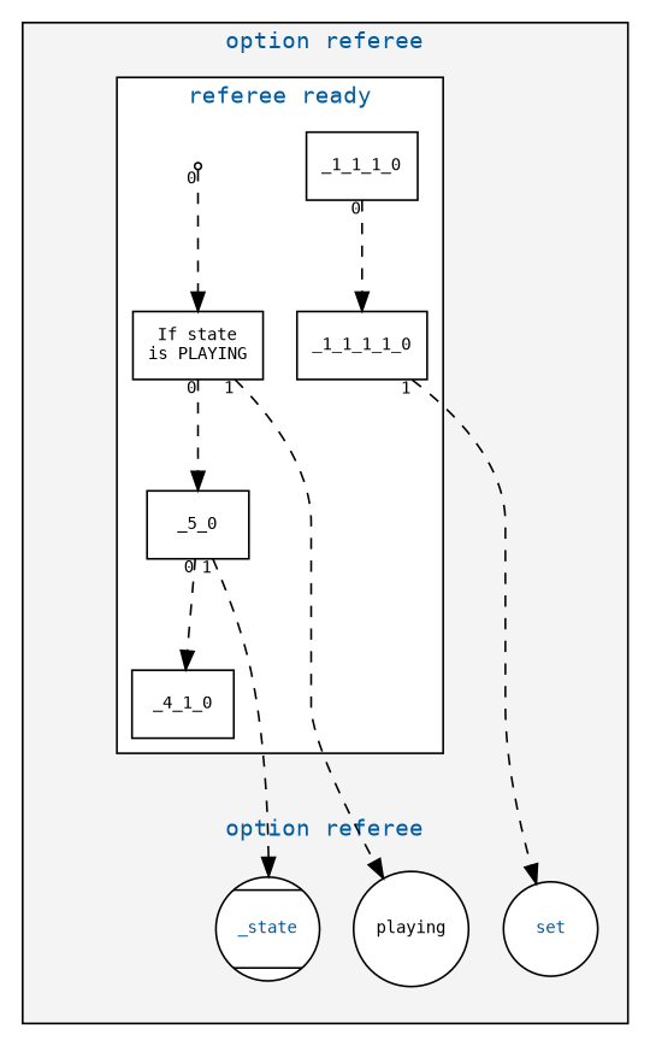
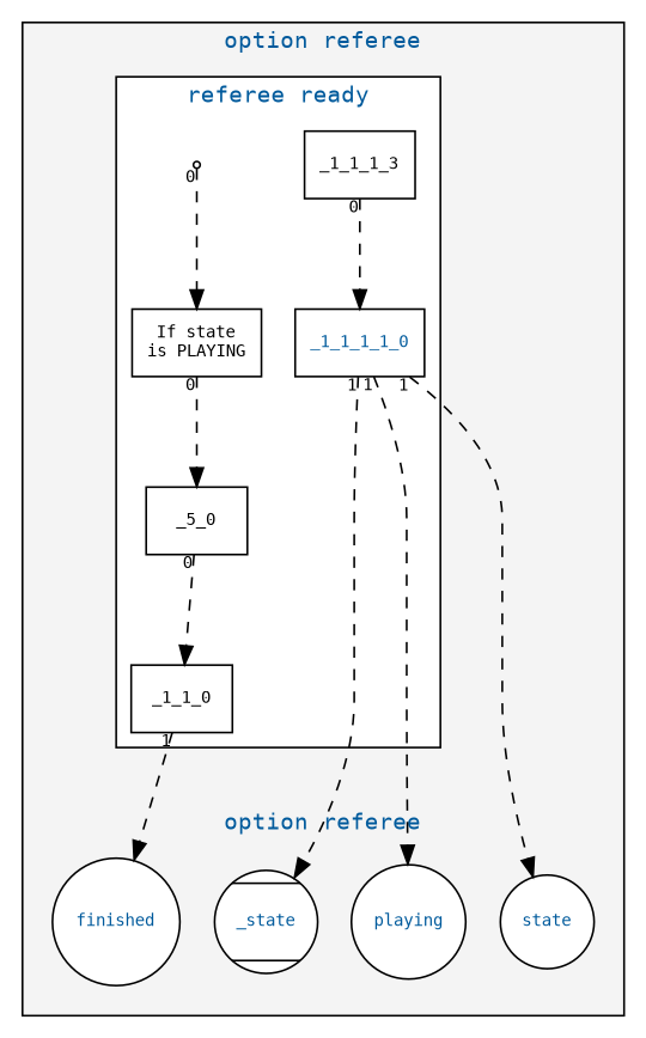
  digraph {
    compound=true
    fontname="DejaVu Sans Mono"
    ranksep=0.4
    node [fillcolor="#FFFFFF" fontname="DejaVu Sans Mono" fontsize=9 shape=box style=filled]
    edge [fontname="DejaVu Sans Mono" fontsize=9 minlen=2 style=dashed taillabel=0]
-   n1 [fontcolor=black label=playing shape=circle]
+   n1 [fontcolor="#005A9C" label=playing shape=circle]
    n2 [fontcolor="#005A9C" label=_state shape=Mcircle]
-   n4 [fontcolor="#005A9C" label=set shape=circle]
+   n3 [fontcolor="#005A9C" label=finished shape=circle]
+   n4 [fontcolor="#005A9C" label=state shape=circle]
    n5 [label=start shape=point]
    n6 [label="If state\nis PLAYING"]
    n7 [label=_5_0]
-   _1_1_0 [label=_4_1_0]
-   _1_1_1_0
-   _1_1_1_1_0
+   _1_1_0
+   _1_1_1_0 [label=_1_1_1_3]
+   _1_1_1_1_0 [fontcolor="#005A9C"]
    subgraph cluster_1 {
      fillcolor="#F4F4F4"
      fontcolor="#005A9C"
      fontsize=12
      label="option referee"
      style=filled
      subgraph cluster_2 {
        color="#F4F4F4"
        fillcolor="#F4F4F4"
        fontcolor="#005A9C"
        fontsize=12
        label="option referee"
        style=filled
        n1
        n2
+       n3
        n4
      }
      subgraph cluster_3 {
        fillcolor="#FFFFFF"
        fontcolor="#005A9C"
        fontsize=12
        label="referee ready"
        style=filled
        n5
        n6
        n7
        _1_1_0
        _1_1_1_0
        _1_1_1_1_0
      }
    }
    n5 -> n6
-   n6 -> n1 [taillabel=1]
+   _1_1_1_1_0 -> n1 [taillabel=1]
    n6 -> n7
-   n7 -> n2 [taillabel=1]
+   _1_1_1_1_0 -> n2 [taillabel=1]
    n7 -> _1_1_0
+   _1_1_0 -> n3 [taillabel=1]
    _1_1_1_0 -> _1_1_1_1_0
    _1_1_1_1_0 -> n4 [taillabel=1]
  }
